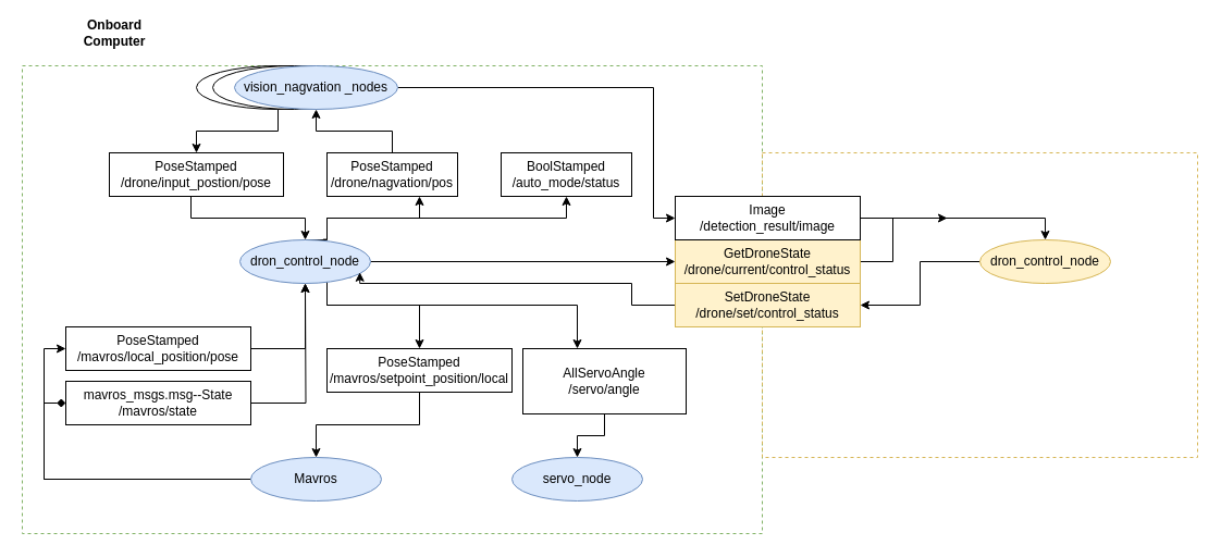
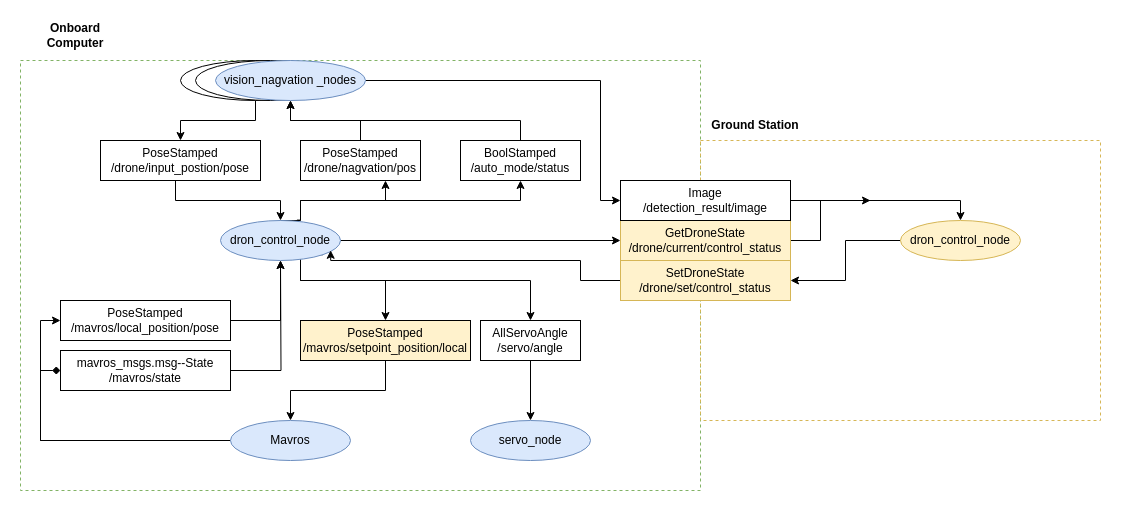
  <mxCell id="0" />
  <mxCell id="1" parent="0" />
  <mxCell id="2" value="" style="rounded=0;whiteSpace=wrap;html=1;fillColor=none;strokeColor=#82b366;dashed=1;" vertex="1" parent="1"><mxGeometry x="20" y="60" width="680" height="430" as="geometry" /></mxCell>
  <mxCell id="3" value="" style="rounded=0;whiteSpace=wrap;html=1;fillColor=none;strokeColor=#d6b656;dashed=1;" parent="1" vertex="1"><mxGeometry x="700" y="140" width="400" height="280" as="geometry" /></mxCell>
  <mxCell id="4" style="edgeStyle=orthogonalEdgeStyle;rounded=0;orthogonalLoop=1;jettySize=auto;html=1;exitX=1;exitY=1;exitDx=0;exitDy=0;" parent="1" source="9" target="20" edge="1"><mxGeometry relative="1" as="geometry"><Array as="points"><mxPoint x="300" y="254" /><mxPoint x="300" y="280" /><mxPoint x="385" y="280" /></Array></mxGeometry></mxCell>
  <mxCell id="5" style="edgeStyle=orthogonalEdgeStyle;rounded=0;orthogonalLoop=1;jettySize=auto;html=1;exitX=0.637;exitY=-0.01;exitDx=0;exitDy=0;exitPerimeter=0;" parent="1" source="9" target="27" edge="1"><mxGeometry relative="1" as="geometry"><Array as="points"><mxPoint x="300" y="220" /><mxPoint x="300" y="200" /><mxPoint x="385" y="200" /></Array></mxGeometry></mxCell>
  <mxCell id="6" style="edgeStyle=orthogonalEdgeStyle;rounded=0;orthogonalLoop=1;jettySize=auto;html=1;exitX=0.5;exitY=0;exitDx=0;exitDy=0;entryX=0.5;entryY=1;entryDx=0;entryDy=0;" parent="1" source="9" target="31" edge="1"><mxGeometry relative="1" as="geometry"><Array as="points"><mxPoint x="300" y="220" /><mxPoint x="300" y="200" /><mxPoint x="520" y="200" /></Array></mxGeometry></mxCell>
  <mxCell id="7" style="edgeStyle=orthogonalEdgeStyle;rounded=0;orthogonalLoop=1;jettySize=auto;html=1;exitX=1;exitY=0.5;exitDx=0;exitDy=0;entryX=0;entryY=0.5;entryDx=0;entryDy=0;" parent="1" source="9" target="33" edge="1"><mxGeometry relative="1" as="geometry" /></mxCell>
  <mxCell id="8" style="edgeStyle=orthogonalEdgeStyle;rounded=0;orthogonalLoop=1;jettySize=auto;html=1;exitX=1;exitY=1;exitDx=0;exitDy=0;" edge="1" parent="1" source="9" target="42"><mxGeometry relative="1" as="geometry"><Array as="points"><mxPoint x="300" y="254" /><mxPoint x="300" y="280" /><mxPoint x="530" y="280" /></Array></mxGeometry></mxCell>
  <mxCell id="9" value="&lt;div&gt;dron_control_node&lt;/div&gt;" style="ellipse;whiteSpace=wrap;html=1;fillColor=#dae8fc;strokeColor=#6c8ebf;" parent="1" vertex="1"><mxGeometry x="220" y="220" width="120" height="40" as="geometry" /></mxCell>
  <mxCell id="10" style="edgeStyle=orthogonalEdgeStyle;rounded=0;orthogonalLoop=1;jettySize=auto;html=1;exitX=0;exitY=0.5;exitDx=0;exitDy=0;entryX=0;entryY=0.5;entryDx=0;entryDy=0;" parent="1" source="12" target="16" edge="1"><mxGeometry relative="1" as="geometry" /></mxCell>
  <mxCell id="11" style="edgeStyle=orthogonalEdgeStyle;rounded=0;orthogonalLoop=1;jettySize=auto;html=1;exitX=0;exitY=0.5;exitDx=0;exitDy=0;entryX=0;entryY=0.5;entryDx=0;entryDy=0;endArrow=diamond;" parent="1" source="12" target="18" edge="1"><mxGeometry relative="1" as="geometry" /></mxCell>
  <mxCell id="12" value="&lt;div&gt;Mavros&lt;/div&gt;" style="ellipse;whiteSpace=wrap;html=1;fillColor=#dae8fc;strokeColor=#6c8ebf;" parent="1" vertex="1"><mxGeometry x="230" y="420" width="120" height="40" as="geometry" /></mxCell>
  <mxCell id="13" style="edgeStyle=orthogonalEdgeStyle;rounded=0;orthogonalLoop=1;jettySize=auto;html=1;exitX=0;exitY=0.5;exitDx=0;exitDy=0;entryX=1;entryY=0.5;entryDx=0;entryDy=0;" parent="1" source="14" target="35" edge="1"><mxGeometry relative="1" as="geometry" /></mxCell>
  <mxCell id="14" value="&lt;div&gt;dron_control_node&lt;/div&gt;" style="ellipse;whiteSpace=wrap;html=1;fillColor=#fff2cc;strokeColor=#d6b656;" parent="1" vertex="1"><mxGeometry x="900" y="220" width="120" height="40" as="geometry" /></mxCell>
  <mxCell id="15" style="edgeStyle=orthogonalEdgeStyle;rounded=0;orthogonalLoop=1;jettySize=auto;html=1;exitX=1;exitY=0.5;exitDx=0;exitDy=0;entryX=0.5;entryY=1;entryDx=0;entryDy=0;" parent="1" source="16" target="9" edge="1"><mxGeometry relative="1" as="geometry" /></mxCell>
  <mxCell id="16" value="PoseStamped&lt;br&gt;/mavros/local_position/pose" style="rounded=0;whiteSpace=wrap;html=1;" parent="1" vertex="1"><mxGeometry y="300" width="170" height="40" as="geometry" x="60" /></mxCell>
  <mxCell id="17" style="edgeStyle=orthogonalEdgeStyle;rounded=0;orthogonalLoop=1;jettySize=auto;html=1;exitX=1;exitY=0.5;exitDx=0;exitDy=0;" parent="1" source="18" edge="1"><mxGeometry relative="1" as="geometry"><mxPoint x="280" y="260" as="targetPoint" /></mxGeometry></mxCell>
  <mxCell id="18" value="mavros_msgs.msg--State&lt;br&gt;/mavros/state" style="rounded=0;whiteSpace=wrap;html=1;" parent="1" vertex="1"><mxGeometry y="350" width="170" height="40" as="geometry" x="60" /></mxCell>
  <mxCell id="19" style="edgeStyle=orthogonalEdgeStyle;rounded=0;orthogonalLoop=1;jettySize=auto;html=1;exitX=0.5;exitY=1;exitDx=0;exitDy=0;" parent="1" source="20" target="12" edge="1"><mxGeometry relative="1" as="geometry" /></mxCell>
- <mxCell id="20" value="PoseStamped&lt;br&gt;/mavros/setpoint_position/local" style="rounded=0;whiteSpace=wrap;html=1;" parent="1" vertex="1"><mxGeometry x="300" y="320" width="170" height="40" as="geometry" /></mxCell>
+ <mxCell id="20" value="PoseStamped&lt;br&gt;/mavros/setpoint_position/local" style="rounded=0;whiteSpace=wrap;html=1;fillColor=#fff2cc;" parent="1" vertex="1"><mxGeometry x="300" y="320" width="170" height="40" as="geometry" /></mxCell>
  <mxCell id="21" style="edgeStyle=orthogonalEdgeStyle;rounded=0;orthogonalLoop=1;jettySize=auto;html=1;exitX=0.5;exitY=1;exitDx=0;exitDy=0;" parent="1" source="22" target="29" edge="1"><mxGeometry relative="1" as="geometry" /></mxCell>
  <mxCell id="22" value="" style="ellipse;whiteSpace=wrap;html=1;" parent="1" vertex="1"><mxGeometry x="180" y="60" width="150" height="40" as="geometry" /></mxCell>
  <mxCell id="23" value="" style="ellipse;whiteSpace=wrap;html=1;" parent="1" vertex="1"><mxGeometry x="195" y="60" width="150" height="40" as="geometry" /></mxCell>
  <mxCell id="24" style="edgeStyle=orthogonalEdgeStyle;rounded=0;orthogonalLoop=1;jettySize=auto;html=1;exitX=1;exitY=0.5;exitDx=0;exitDy=0;entryX=0;entryY=0.5;entryDx=0;entryDy=0;" parent="1" source="25" target="37" edge="1"><mxGeometry relative="1" as="geometry"><Array as="points"><mxPoint x="600" y="80" /><mxPoint x="600" y="200" /></Array></mxGeometry></mxCell>
  <mxCell id="25" value="&lt;div&gt;vision_nagvation&amp;nbsp;_nodes&lt;/div&gt;" style="ellipse;whiteSpace=wrap;html=1;fillColor=#dae8fc;strokeColor=#6c8ebf;" parent="1" vertex="1"><mxGeometry x="215" y="60" width="150" height="40" as="geometry" /></mxCell>
  <mxCell id="26" style="edgeStyle=orthogonalEdgeStyle;rounded=0;orthogonalLoop=1;jettySize=auto;html=1;exitX=0.5;exitY=0;exitDx=0;exitDy=0;" parent="1" source="27" target="25" edge="1"><mxGeometry relative="1" as="geometry" /></mxCell>
  <mxCell id="27" value="PoseStamped&lt;br&gt;/drone/nagvation/pos" style="rounded=0;whiteSpace=wrap;html=1;" parent="1" vertex="1"><mxGeometry x="300" y="140" width="120" height="40" as="geometry" /></mxCell>
  <mxCell id="28" style="edgeStyle=orthogonalEdgeStyle;rounded=0;orthogonalLoop=1;jettySize=auto;html=1;exitX=0.5;exitY=1;exitDx=0;exitDy=0;entryX=0.5;entryY=0;entryDx=0;entryDy=0;" parent="1" source="29" target="9" edge="1"><mxGeometry relative="1" as="geometry"><Array as="points"><mxPoint x="175" y="200" /><mxPoint x="280" y="200" /></Array></mxGeometry></mxCell>
  <mxCell id="29" value="PoseStamped&lt;br&gt;/drone/input_postion/pose" style="rounded=0;whiteSpace=wrap;html=1;" parent="1" vertex="1"><mxGeometry x="100" y="140" width="160" height="40" as="geometry" /></mxCell>
+ <mxCell id="30" style="edgeStyle=orthogonalEdgeStyle;rounded=0;orthogonalLoop=1;jettySize=auto;html=1;exitX=0.5;exitY=0;exitDx=0;exitDy=0;entryX=0.5;entryY=1;entryDx=0;entryDy=0;" parent="1" source="31" target="25" edge="1"><mxGeometry relative="1" as="geometry" /></mxCell>
  <mxCell id="31" value="BoolStamped&lt;br&gt;/auto_mode/status" style="rounded=0;whiteSpace=wrap;html=1;" parent="1" vertex="1"><mxGeometry x="460" y="140" width="120" height="40" as="geometry" /></mxCell>
  <mxCell id="32" style="edgeStyle=orthogonalEdgeStyle;rounded=0;orthogonalLoop=1;jettySize=auto;html=1;exitX=1;exitY=0.5;exitDx=0;exitDy=0;" parent="1" source="33" edge="1"><mxGeometry relative="1" as="geometry"><mxPoint x="870" y="200" as="targetPoint" /><Array as="points"><mxPoint x="820" y="240" /><mxPoint x="820" y="200" /></Array></mxGeometry></mxCell>
  <mxCell id="33" value="GetDroneState&lt;br&gt;/drone/current/control_status" style="rounded=0;whiteSpace=wrap;html=1;fillColor=#fff2cc;strokeColor=#d6b656;" parent="1" vertex="1"><mxGeometry x="620" y="220" width="170" height="40" as="geometry" /></mxCell>
  <mxCell id="34" style="edgeStyle=orthogonalEdgeStyle;rounded=0;orthogonalLoop=1;jettySize=auto;html=1;exitX=0;exitY=0.5;exitDx=0;exitDy=0;entryX=0.918;entryY=0.745;entryDx=0;entryDy=0;entryPerimeter=0;" parent="1" source="35" edge="1" target="9"><mxGeometry relative="1" as="geometry"><mxPoint x="490" y="260" as="targetPoint" /><Array as="points"><mxPoint x="580" y="280" /><mxPoint x="580" y="260" /><mxPoint x="330" y="260" /></Array></mxGeometry></mxCell>
  <mxCell id="35" value="SetDroneState&lt;br&gt;/drone/set/control_status" style="rounded=0;whiteSpace=wrap;html=1;fillColor=#fff2cc;strokeColor=#d6b656;" parent="1" vertex="1"><mxGeometry x="620" y="260" width="170" height="40" as="geometry" /></mxCell>
  <mxCell id="36" style="edgeStyle=orthogonalEdgeStyle;rounded=0;orthogonalLoop=1;jettySize=auto;html=1;exitX=1;exitY=0.5;exitDx=0;exitDy=0;entryX=0.5;entryY=0;entryDx=0;entryDy=0;" parent="1" source="37" target="14" edge="1"><mxGeometry relative="1" as="geometry" /></mxCell>
  <mxCell id="37" value="Image&lt;br&gt;/detection_result/image" style="rounded=0;whiteSpace=wrap;html=1;" parent="1" vertex="1"><mxGeometry x="620" y="180" width="170" height="40" as="geometry" /></mxCell>
- <mxCell id="39" value="Onboard Computer" style="text;html=1;strokeColor=none;fillColor=none;align=center;verticalAlign=middle;whiteSpace=wrap;rounded=0;dashed=1;fontStyle=1" vertex="1" parent="1"><mxGeometry x="50" y="15" width="110" height="30" as="geometry" /></mxCell>
+ <mxCell id="38" value="Ground Station" style="text;html=1;strokeColor=none;fillColor=none;align=center;verticalAlign=middle;whiteSpace=wrap;rounded=0;dashed=1;fontStyle=1" parent="1" vertex="1"><mxGeometry x="700" y="110" width="110" height="30" as="geometry" /></mxCell>
+ <mxCell id="39" value="Onboard Computer" style="text;html=1;strokeColor=none;fillColor=none;align=center;verticalAlign=middle;whiteSpace=wrap;rounded=0;dashed=1;fontStyle=1" vertex="1" parent="1"><mxGeometry x="20" y="20" width="110" height="30" as="geometry" /></mxCell>
  <mxCell id="40" value="&lt;div&gt;servo_node&lt;/div&gt;" style="ellipse;whiteSpace=wrap;html=1;fillColor=#dae8fc;strokeColor=#6c8ebf;" vertex="1" parent="1"><mxGeometry x="470" y="420" width="120" height="40" as="geometry" /></mxCell>
  <mxCell id="41" style="edgeStyle=orthogonalEdgeStyle;rounded=0;orthogonalLoop=1;jettySize=auto;html=1;exitX=0.5;exitY=1;exitDx=0;exitDy=0;entryX=0.5;entryY=0;entryDx=0;entryDy=0;" edge="1" parent="1" source="42" target="40"><mxGeometry relative="1" as="geometry" /></mxCell>
- <mxCell id="42" value="AllServoAngle&lt;br&gt;/servo/angle" style="rounded=0;whiteSpace=wrap;html=1;" vertex="1" parent="1"><mxGeometry x="480" y="320" width="150" height="60" as="geometry" /></mxCell>
+ <mxCell id="42" value="AllServoAngle&lt;br&gt;/servo/angle" style="rounded=0;whiteSpace=wrap;html=1;" vertex="1" parent="1"><mxGeometry x="480" y="320" width="100" height="40" as="geometry" /></mxCell>
